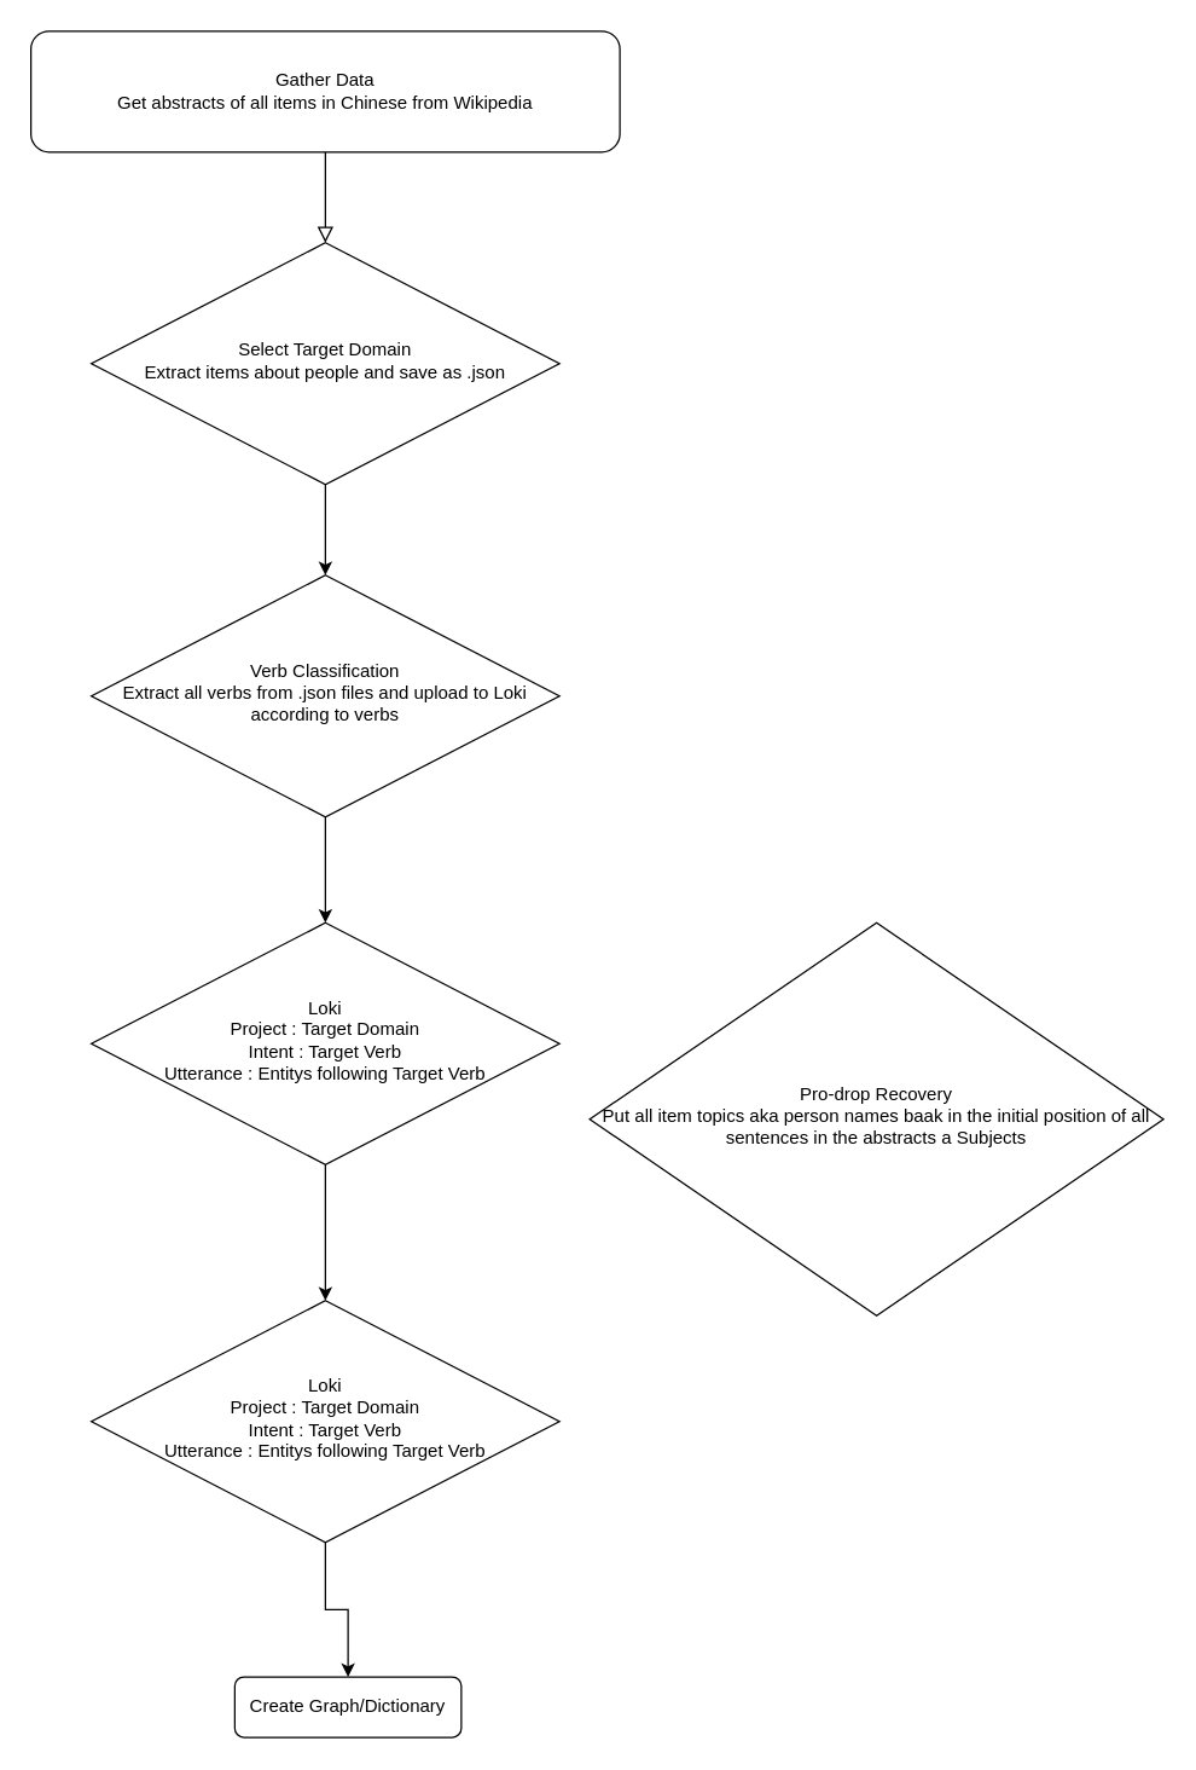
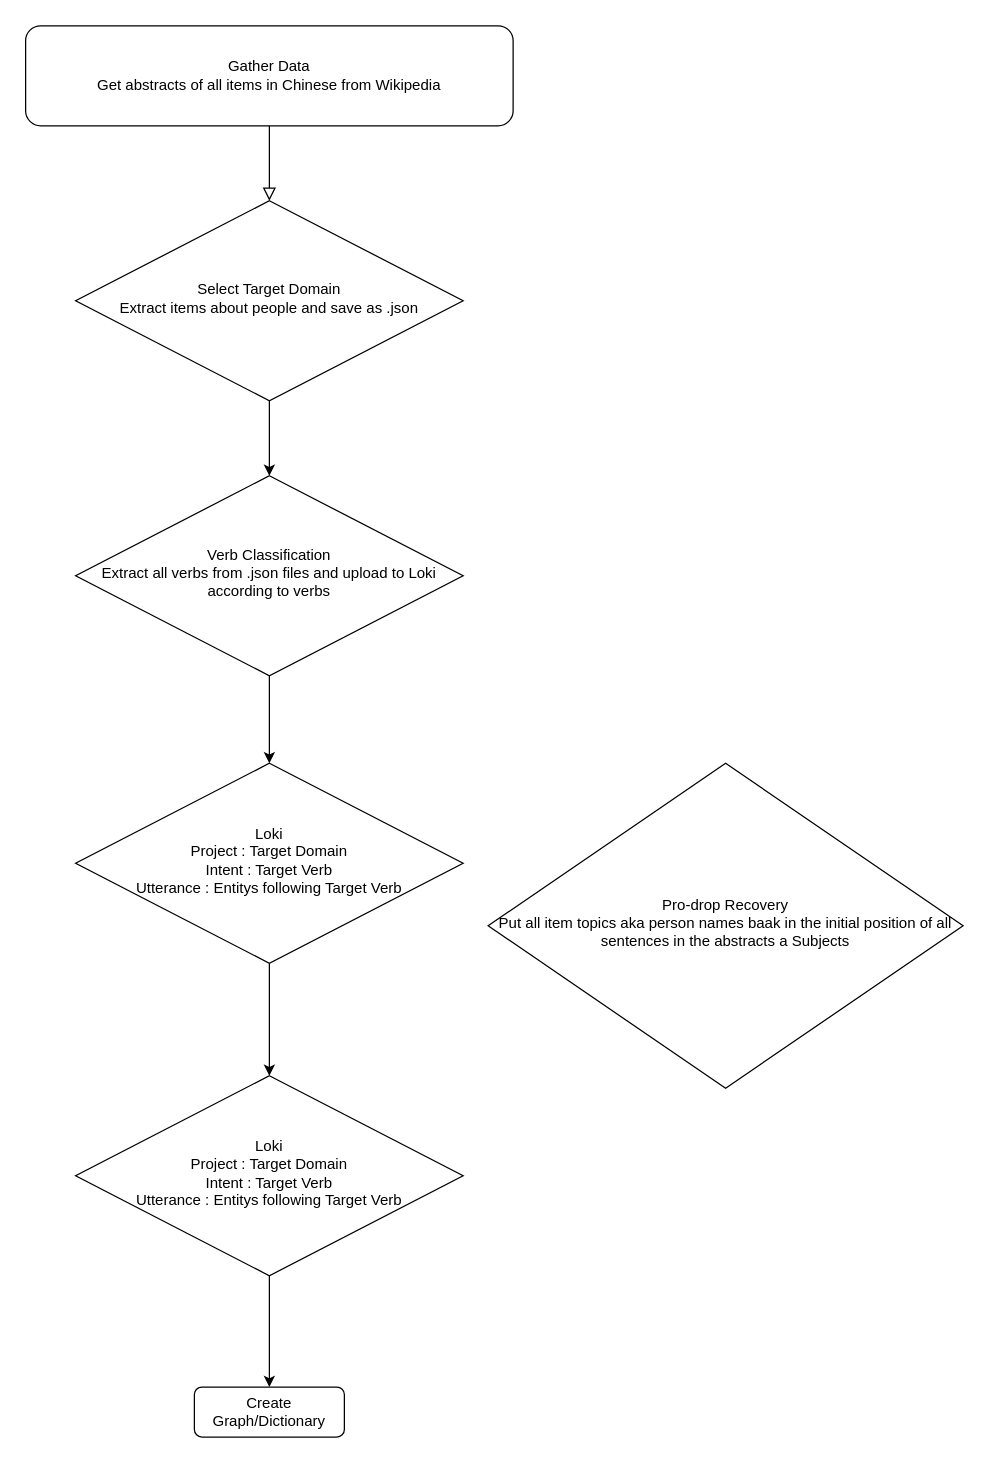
  <mxCell id="0" />
  <mxCell id="1" parent="0" />
  <mxCell id="2" value="" style="rounded=0;html=1;jettySize=auto;orthogonalLoop=1;fontSize=11;endArrow=block;endFill=0;endSize=8;strokeWidth=1;shadow=0;labelBackgroundColor=none;edgeStyle=orthogonalEdgeStyle;" parent="1" source="3" target="5" edge="1"><mxGeometry relative="1" as="geometry" /></mxCell>
  <mxCell id="3" value="Gather Data&lt;br&gt;Get abstracts of all items in Chinese from Wikipedia" style="rounded=1;whiteSpace=wrap;html=1;fontSize=12;glass=0;strokeWidth=1;shadow=0;" parent="1" vertex="1"><mxGeometry x="20" y="20" width="390" height="80" as="geometry" /></mxCell>
  <mxCell id="4" value="" style="edgeStyle=orthogonalEdgeStyle;rounded=0;orthogonalLoop=1;jettySize=auto;html=1;" edge="1" parent="1" source="5" target="8"><mxGeometry relative="1" as="geometry" /></mxCell>
  <mxCell id="5" value="Select Target Domain&lt;br&gt;Extract items about people and save as .json" style="rhombus;whiteSpace=wrap;html=1;shadow=0;fontFamily=Helvetica;fontSize=12;align=center;strokeWidth=1;spacing=6;spacingTop=-4;" parent="1" vertex="1"><mxGeometry x="60" y="160" width="310" height="160" as="geometry" /></mxCell>
- <mxCell id="6" value="Create Graph/Dictionary" style="rounded=1;whiteSpace=wrap;html=1;fontSize=12;glass=0;strokeWidth=1;shadow=0;" parent="1" vertex="1"><mxGeometry x="155" y="1109" width="150" height="40" as="geometry" /></mxCell>
+ <mxCell id="6" value="Create Graph/Dictionary" style="rounded=1;whiteSpace=wrap;html=1;fontSize=12;glass=0;strokeWidth=1;shadow=0;" parent="1" vertex="1"><mxGeometry x="155" y="1109" width="120" height="40" as="geometry" /></mxCell>
  <mxCell id="7" value="" style="edgeStyle=orthogonalEdgeStyle;rounded=0;orthogonalLoop=1;jettySize=auto;html=1;" edge="1" parent="1" source="8" target="10"><mxGeometry relative="1" as="geometry" /></mxCell>
  <mxCell id="8" value="Verb Classification&lt;br&gt;Extract all verbs from .json files and upload to Loki according to verbs" style="rhombus;whiteSpace=wrap;html=1;shadow=0;fontFamily=Helvetica;fontSize=12;align=center;strokeWidth=1;spacing=6;spacingTop=-4;" vertex="1" parent="1"><mxGeometry x="60" y="380" width="310" height="160" as="geometry" /></mxCell>
  <mxCell id="9" value="" style="edgeStyle=orthogonalEdgeStyle;rounded=0;orthogonalLoop=1;jettySize=auto;html=1;" edge="1" parent="1" source="10" target="12"><mxGeometry relative="1" as="geometry" /></mxCell>
  <mxCell id="10" value="Loki&lt;br&gt;Project : Target Domain&lt;br&gt;Intent : Target Verb&lt;br&gt;Utterance : Entitys following Target Verb" style="rhombus;whiteSpace=wrap;html=1;shadow=0;fontFamily=Helvetica;fontSize=12;align=center;strokeWidth=1;spacing=6;spacingTop=-4;" vertex="1" parent="1"><mxGeometry x="60" y="610" width="310" height="160" as="geometry" /></mxCell>
  <mxCell id="11" value="" style="edgeStyle=orthogonalEdgeStyle;rounded=0;orthogonalLoop=1;jettySize=auto;html=1;" edge="1" parent="1" source="12" target="6"><mxGeometry relative="1" as="geometry" /></mxCell>
  <mxCell id="12" value="Loki&lt;br&gt;Project : Target Domain&lt;br&gt;Intent : Target Verb&lt;br&gt;Utterance : Entitys following Target Verb" style="rhombus;whiteSpace=wrap;html=1;shadow=0;fontFamily=Helvetica;fontSize=12;align=center;strokeWidth=1;spacing=6;spacingTop=-4;" vertex="1" parent="1"><mxGeometry x="60" y="860" width="310" height="160" as="geometry" /></mxCell>
  <mxCell id="13" value="Pro-drop Recovery&lt;br&gt;Put all item topics aka person names baak in the initial position of all sentences in the abstracts a Subjects" style="rhombus;whiteSpace=wrap;html=1;shadow=0;fontFamily=Helvetica;fontSize=12;align=center;strokeWidth=1;spacing=6;spacingTop=-4;" vertex="1" parent="1"><mxGeometry x="390" y="610" width="380" height="260" as="geometry" /></mxCell>
